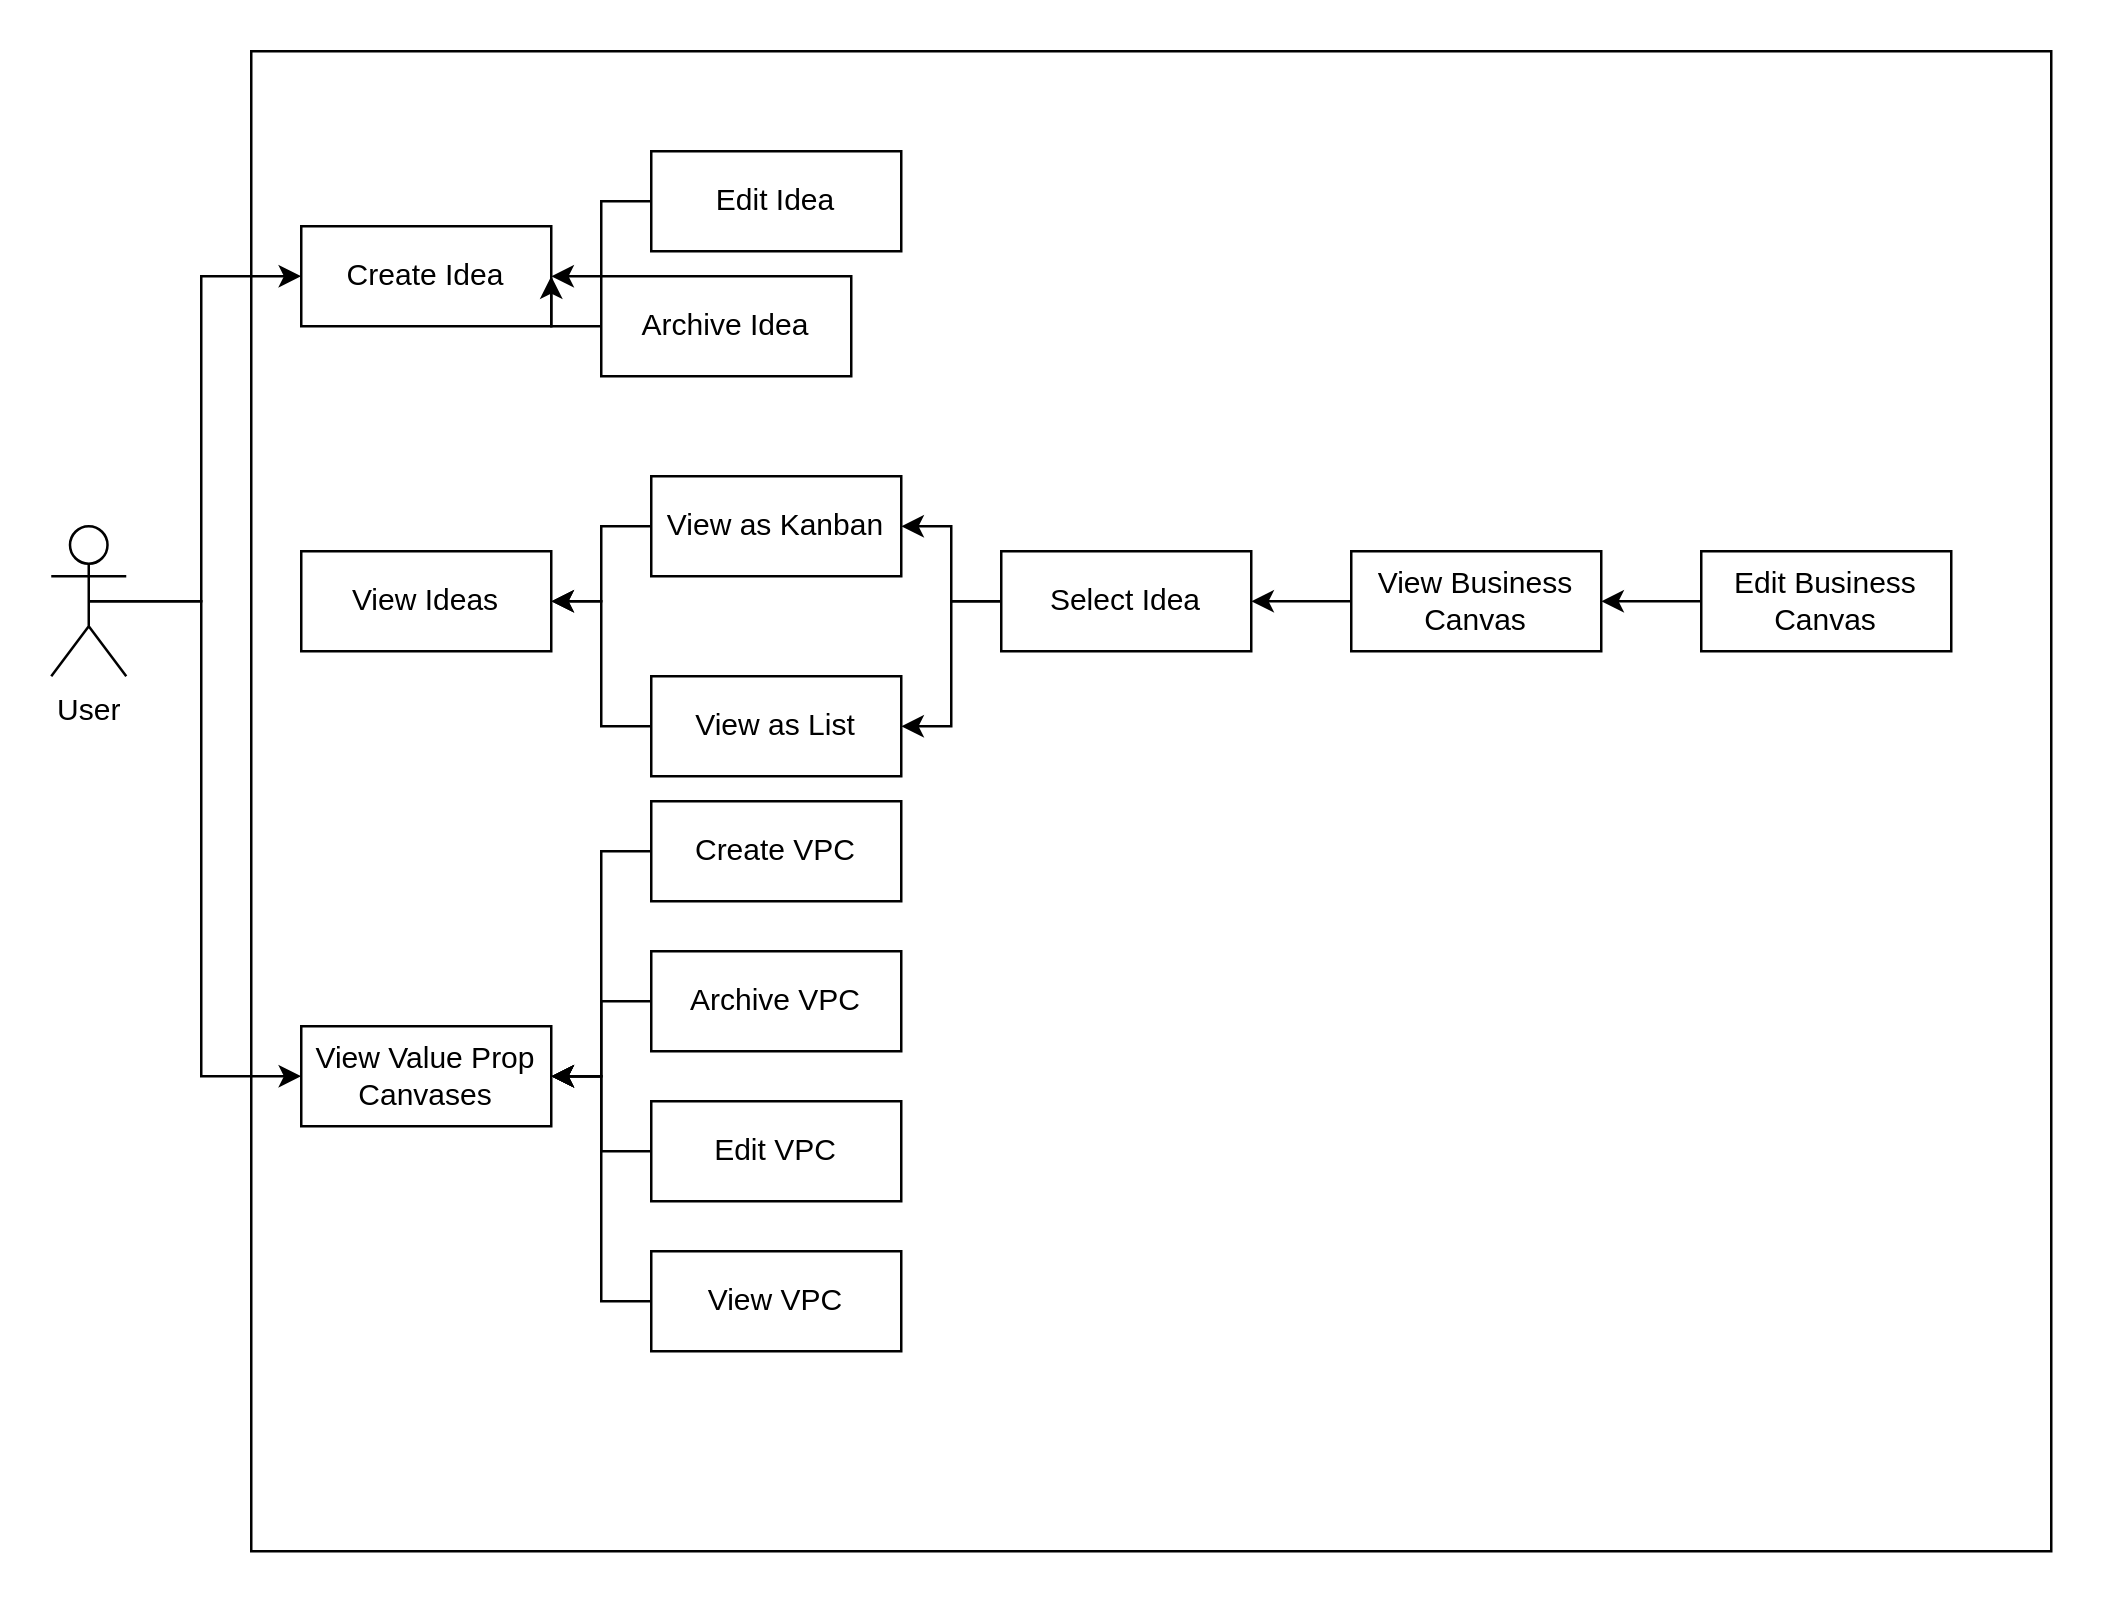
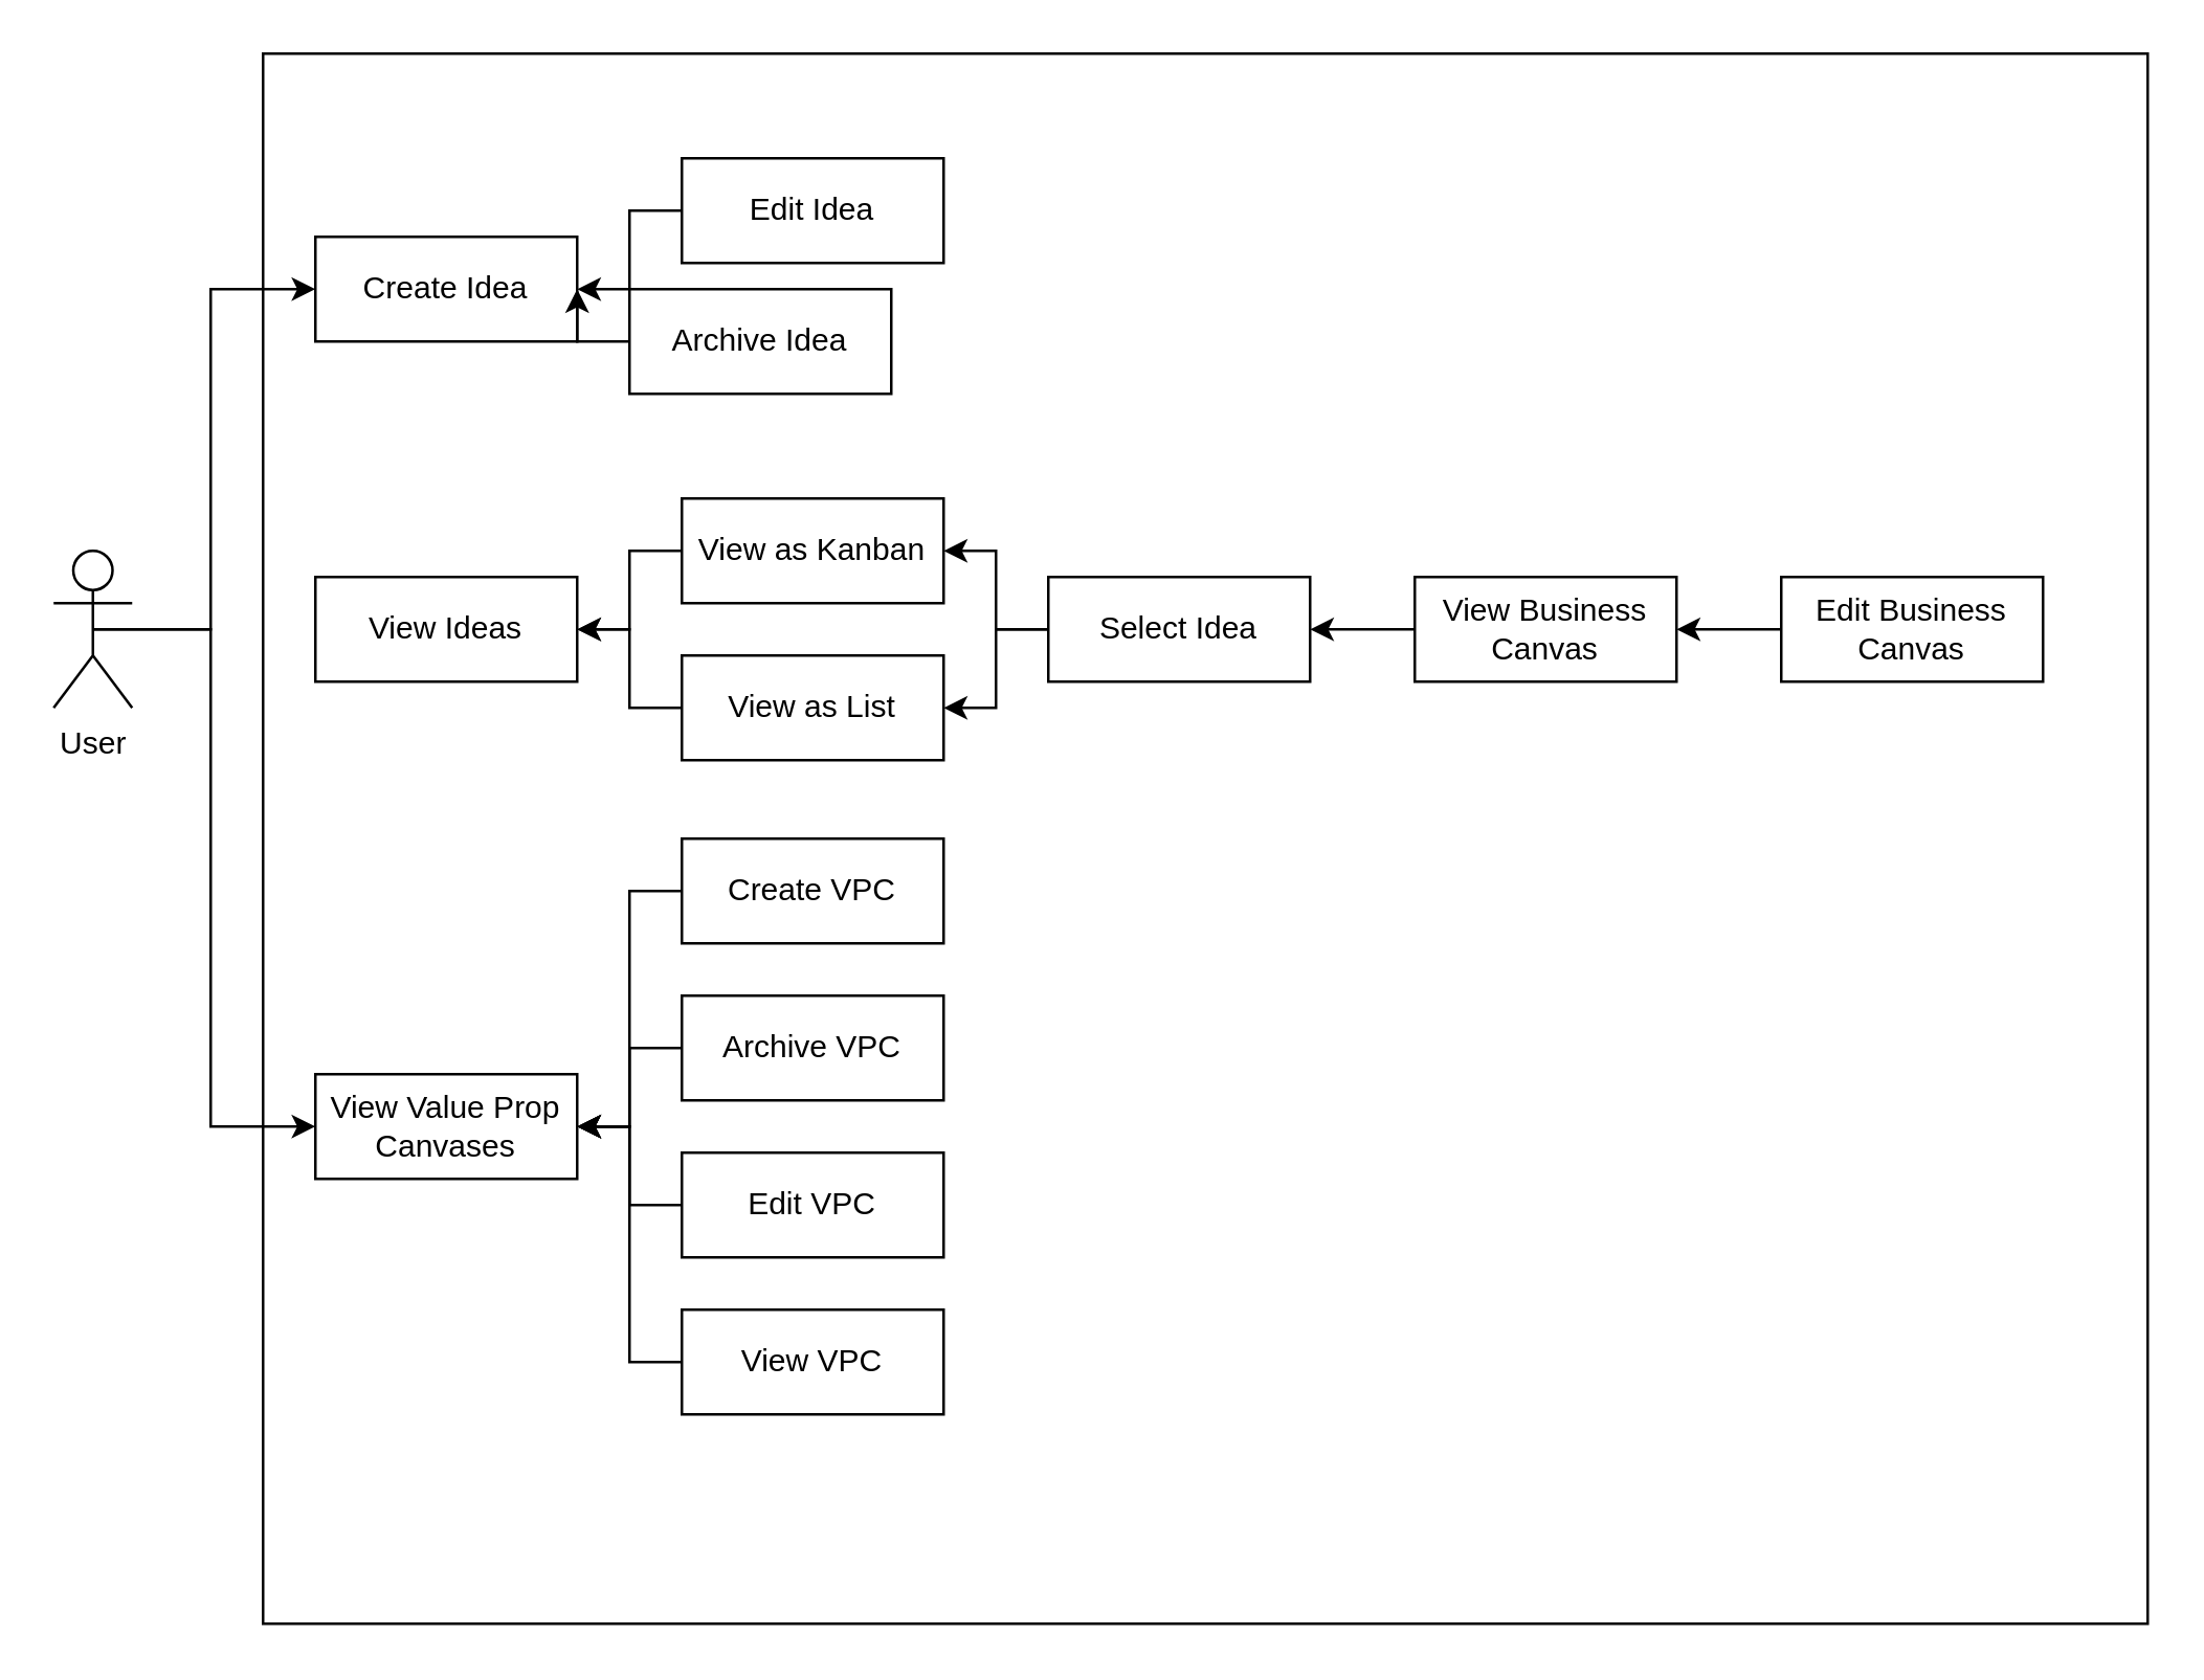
  <mxCell id="0" />
  <mxCell id="1" parent="0" />
  <mxCell id="2" value="" style="rounded=0;whiteSpace=wrap;html=1;" vertex="1" parent="1"><mxGeometry x="100" y="20" width="720" height="600" as="geometry" /></mxCell>
  <mxCell id="3" style="edgeStyle=orthogonalEdgeStyle;rounded=0;orthogonalLoop=1;jettySize=auto;html=1;exitX=0.5;exitY=0.5;exitDx=0;exitDy=0;exitPerimeter=0;entryX=0;entryY=0.5;entryDx=0;entryDy=0;" edge="1" parent="1" source="5" target="25"><mxGeometry relative="1" as="geometry"><Array as="points"><mxPoint x="80" y="240" /><mxPoint x="80" y="430" /></Array></mxGeometry></mxCell>
  <mxCell id="4" style="edgeStyle=orthogonalEdgeStyle;rounded=0;orthogonalLoop=1;jettySize=auto;html=1;exitX=0.5;exitY=0.5;exitDx=0;exitDy=0;exitPerimeter=0;entryX=0;entryY=0.5;entryDx=0;entryDy=0;" edge="1" parent="1" source="5" target="6"><mxGeometry relative="1" as="geometry"><Array as="points"><mxPoint x="80" y="240" /><mxPoint x="80" y="110" /></Array></mxGeometry></mxCell>
  <mxCell id="5" value="User" style="shape=umlActor;verticalLabelPosition=bottom;verticalAlign=top;html=1;outlineConnect=0;" vertex="1" parent="1"><mxGeometry x="20" y="210" width="30" height="60" as="geometry" /></mxCell>
  <mxCell id="6" value="Create Idea" style="rounded=0;whiteSpace=wrap;html=1;" vertex="1" parent="1"><mxGeometry x="120" y="90" width="100" height="40" as="geometry" /></mxCell>
  <mxCell id="7" style="edgeStyle=orthogonalEdgeStyle;rounded=0;orthogonalLoop=1;jettySize=auto;html=1;exitX=0;exitY=0.5;exitDx=0;exitDy=0;entryX=1;entryY=0.5;entryDx=0;entryDy=0;" edge="1" parent="1" source="8" target="6"><mxGeometry relative="1" as="geometry" /></mxCell>
  <mxCell id="8" value="Edit Idea" style="rounded=0;whiteSpace=wrap;html=1;" vertex="1" parent="1"><mxGeometry x="260" y="60" width="100" height="40" as="geometry" /></mxCell>
  <mxCell id="9" style="edgeStyle=orthogonalEdgeStyle;rounded=0;orthogonalLoop=1;jettySize=auto;html=1;exitX=0;exitY=0.5;exitDx=0;exitDy=0;entryX=1;entryY=0.5;entryDx=0;entryDy=0;" edge="1" parent="1" source="10" target="6"><mxGeometry relative="1" as="geometry" /></mxCell>
  <mxCell id="10" value="Archive Idea" style="rounded=0;whiteSpace=wrap;html=1;" vertex="1" parent="1"><mxGeometry x="240" y="110" width="100" height="40" as="geometry" /></mxCell>
  <mxCell id="11" value="View Ideas" style="rounded=0;whiteSpace=wrap;html=1;" vertex="1" parent="1"><mxGeometry x="120" y="220" width="100" height="40" as="geometry" /></mxCell>
  <mxCell id="12" style="edgeStyle=orthogonalEdgeStyle;rounded=0;orthogonalLoop=1;jettySize=auto;html=1;exitX=0;exitY=0.5;exitDx=0;exitDy=0;" edge="1" parent="1" source="13" target="11"><mxGeometry relative="1" as="geometry" /></mxCell>
  <mxCell id="13" value="View as Kanban" style="rounded=0;whiteSpace=wrap;html=1;" vertex="1" parent="1"><mxGeometry x="260" y="190" width="100" height="40" as="geometry" /></mxCell>
  <mxCell id="14" style="edgeStyle=orthogonalEdgeStyle;rounded=0;orthogonalLoop=1;jettySize=auto;html=1;exitX=0;exitY=0.5;exitDx=0;exitDy=0;entryX=1;entryY=0.5;entryDx=0;entryDy=0;" edge="1" parent="1" source="15" target="11"><mxGeometry relative="1" as="geometry" /></mxCell>
- <mxCell id="15" value="View as List" style="rounded=0;whiteSpace=wrap;html=1;" vertex="1" parent="1"><mxGeometry x="260" y="270" width="100" height="40" as="geometry" /></mxCell>
+ <mxCell id="15" value="View as List" style="rounded=0;whiteSpace=wrap;html=1;" vertex="1" parent="1"><mxGeometry x="260" y="250" width="100" height="40" as="geometry" /></mxCell>
  <mxCell id="16" style="edgeStyle=orthogonalEdgeStyle;rounded=0;orthogonalLoop=1;jettySize=auto;html=1;exitX=0;exitY=0.5;exitDx=0;exitDy=0;entryX=1;entryY=0.5;entryDx=0;entryDy=0;" edge="1" parent="1" source="18" target="13"><mxGeometry relative="1" as="geometry" /></mxCell>
  <mxCell id="17" style="edgeStyle=orthogonalEdgeStyle;rounded=0;orthogonalLoop=1;jettySize=auto;html=1;exitX=0;exitY=0.5;exitDx=0;exitDy=0;entryX=1;entryY=0.5;entryDx=0;entryDy=0;" edge="1" parent="1" source="18" target="15"><mxGeometry relative="1" as="geometry" /></mxCell>
  <mxCell id="18" value="Select Idea" style="rounded=0;whiteSpace=wrap;html=1;" vertex="1" parent="1"><mxGeometry x="400" y="220" width="100" height="40" as="geometry" /></mxCell>
  <mxCell id="19" style="edgeStyle=orthogonalEdgeStyle;rounded=0;orthogonalLoop=1;jettySize=auto;html=1;exitX=0;exitY=0.5;exitDx=0;exitDy=0;entryX=1;entryY=0.5;entryDx=0;entryDy=0;" edge="1" parent="1" source="20" target="18"><mxGeometry relative="1" as="geometry" /></mxCell>
  <mxCell id="20" value="View Business Canvas" style="rounded=0;whiteSpace=wrap;html=1;" vertex="1" parent="1"><mxGeometry x="540" y="220" width="100" height="40" as="geometry" /></mxCell>
  <mxCell id="21" style="edgeStyle=orthogonalEdgeStyle;rounded=0;orthogonalLoop=1;jettySize=auto;html=1;exitX=0;exitY=0.5;exitDx=0;exitDy=0;entryX=1;entryY=0.5;entryDx=0;entryDy=0;" edge="1" parent="1" source="22" target="20"><mxGeometry relative="1" as="geometry" /></mxCell>
  <mxCell id="22" value="Edit Business Canvas" style="rounded=0;whiteSpace=wrap;html=1;" vertex="1" parent="1"><mxGeometry x="680" y="220" width="100" height="40" as="geometry" /></mxCell>
  <mxCell id="23" style="edgeStyle=orthogonalEdgeStyle;rounded=0;orthogonalLoop=1;jettySize=auto;html=1;exitX=0;exitY=0.5;exitDx=0;exitDy=0;entryX=1;entryY=0.5;entryDx=0;entryDy=0;" edge="1" parent="1" source="24" target="25"><mxGeometry relative="1" as="geometry" /></mxCell>
  <mxCell id="24" value="Create VPC" style="rounded=0;whiteSpace=wrap;html=1;" vertex="1" parent="1"><mxGeometry x="260" y="320" width="100" height="40" as="geometry" /></mxCell>
  <mxCell id="25" value="View Value Prop Canvases" style="rounded=0;whiteSpace=wrap;html=1;" vertex="1" parent="1"><mxGeometry x="120" y="410" width="100" height="40" as="geometry" /></mxCell>
  <mxCell id="26" style="edgeStyle=orthogonalEdgeStyle;rounded=0;orthogonalLoop=1;jettySize=auto;html=1;exitX=0;exitY=0.5;exitDx=0;exitDy=0;entryX=1;entryY=0.5;entryDx=0;entryDy=0;" edge="1" parent="1" source="27" target="25"><mxGeometry relative="1" as="geometry" /></mxCell>
  <mxCell id="27" value="Edit VPC" style="rounded=0;whiteSpace=wrap;html=1;" vertex="1" parent="1"><mxGeometry x="260" y="440" width="100" height="40" as="geometry" /></mxCell>
  <mxCell id="28" style="edgeStyle=orthogonalEdgeStyle;rounded=0;orthogonalLoop=1;jettySize=auto;html=1;exitX=0;exitY=0.5;exitDx=0;exitDy=0;entryX=1;entryY=0.5;entryDx=0;entryDy=0;" edge="1" parent="1" source="29" target="25"><mxGeometry relative="1" as="geometry" /></mxCell>
  <mxCell id="29" value="Archive VPC" style="rounded=0;whiteSpace=wrap;html=1;" vertex="1" parent="1"><mxGeometry x="260" y="380" width="100" height="40" as="geometry" /></mxCell>
  <mxCell id="30" style="edgeStyle=orthogonalEdgeStyle;rounded=0;orthogonalLoop=1;jettySize=auto;html=1;exitX=0;exitY=0.5;exitDx=0;exitDy=0;entryX=1;entryY=0.5;entryDx=0;entryDy=0;" edge="1" parent="1" source="31" target="25"><mxGeometry relative="1" as="geometry" /></mxCell>
  <mxCell id="31" value="View VPC" style="rounded=0;whiteSpace=wrap;html=1;" vertex="1" parent="1"><mxGeometry x="260" y="500" width="100" height="40" as="geometry" /></mxCell>
